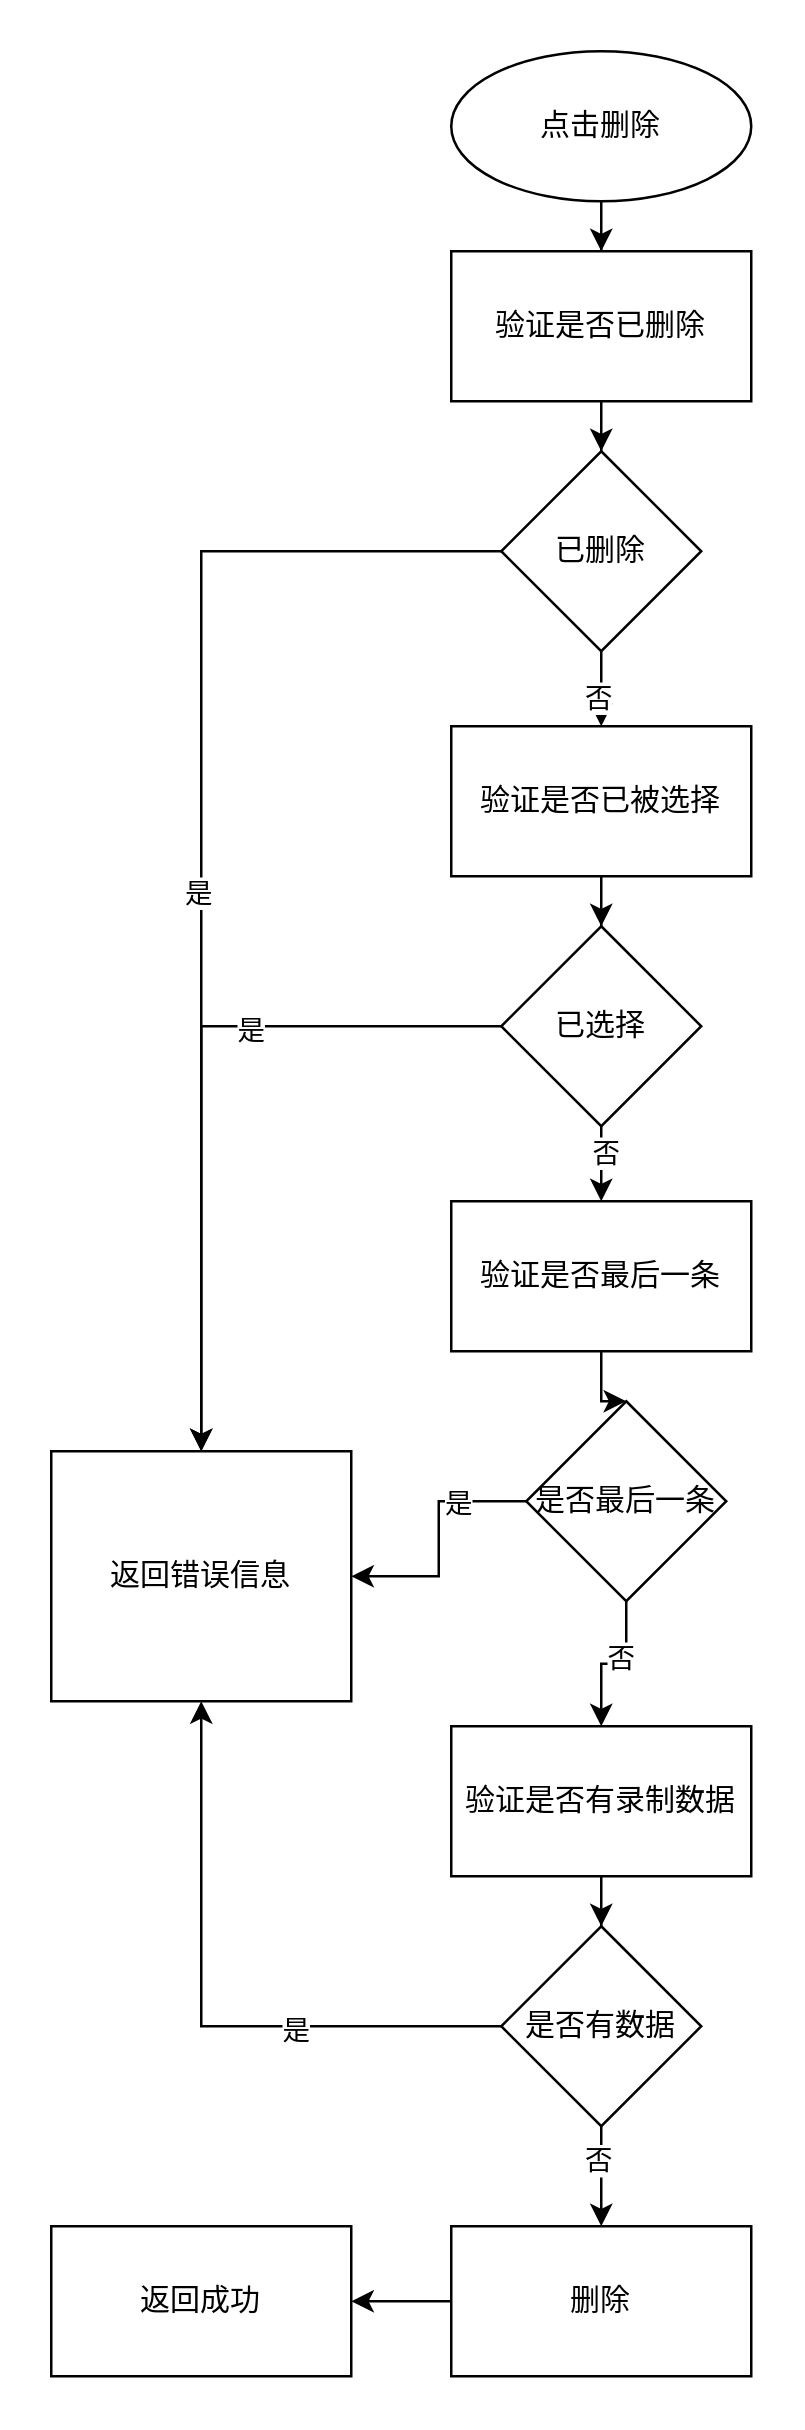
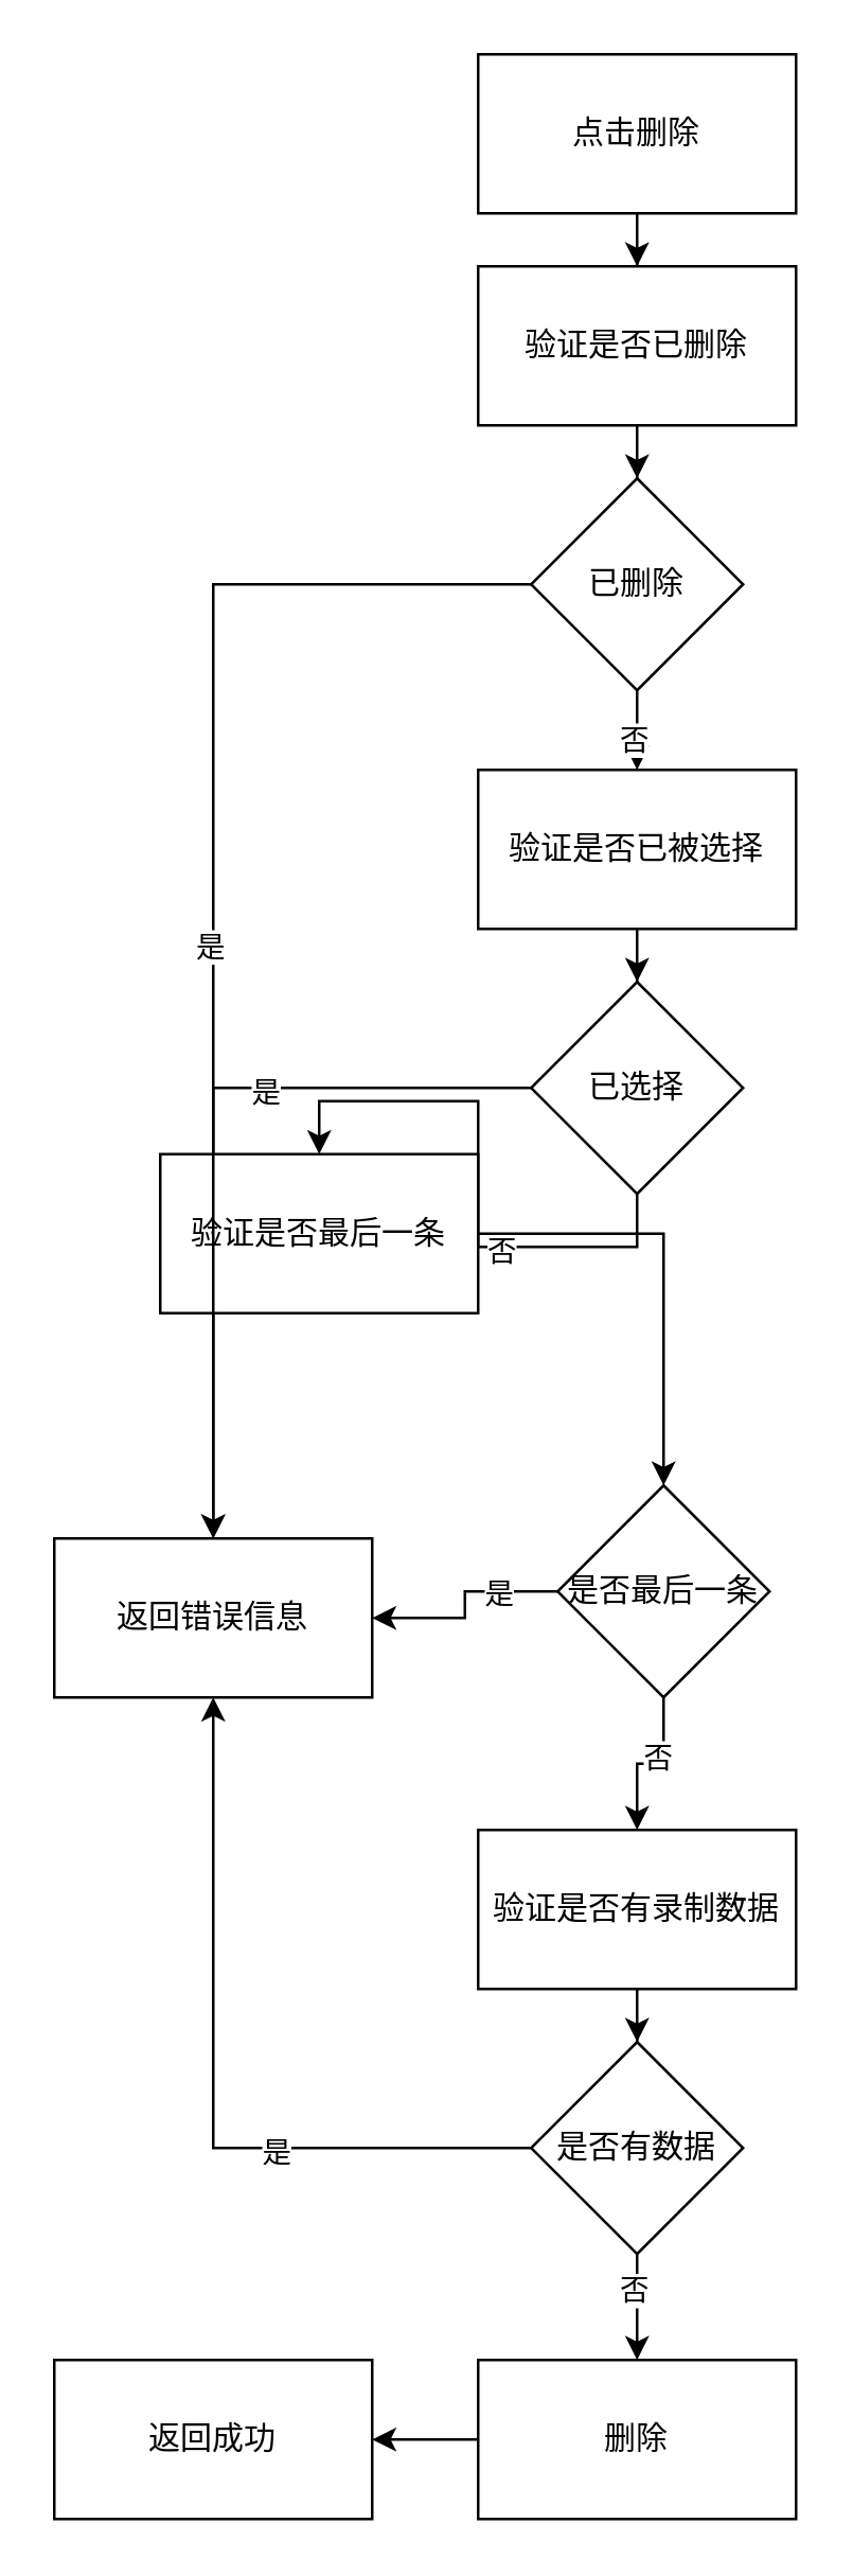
  <mxCell id="0" />
  <mxCell id="1" parent="0" />
  <mxCell id="2" value="" style="edgeStyle=orthogonalEdgeStyle;rounded=0;orthogonalLoop=1;jettySize=auto;html=1;" edge="1" parent="1" source="3" target="5"><mxGeometry relative="1" as="geometry" /></mxCell>
- <mxCell id="3" value="点击删除" style="ellipse;whiteSpace=wrap;html=1;" vertex="1" parent="1"><mxGeometry x="180" y="20" width="120" height="60" as="geometry" /></mxCell>
+ <mxCell id="3" value="点击删除" style="rounded=0;whiteSpace=wrap;html=1;" vertex="1" parent="1"><mxGeometry x="180" y="20" width="120" height="60" as="geometry" /></mxCell>
  <mxCell id="4" value="" style="edgeStyle=orthogonalEdgeStyle;rounded=0;orthogonalLoop=1;jettySize=auto;html=1;" edge="1" parent="1" source="5" target="10"><mxGeometry relative="1" as="geometry" /></mxCell>
  <mxCell id="5" value="验证是否已删除" style="whiteSpace=wrap;html=1;rounded=0;" vertex="1" parent="1"><mxGeometry x="180" y="100" width="120" height="60" as="geometry" /></mxCell>
  <mxCell id="6" value="" style="edgeStyle=orthogonalEdgeStyle;rounded=0;orthogonalLoop=1;jettySize=auto;html=1;" edge="1" parent="1" source="10" target="11"><mxGeometry relative="1" as="geometry" /></mxCell>
  <mxCell id="7" value="是" style="edgeLabel;html=1;align=center;verticalAlign=middle;resizable=0;points=[];" vertex="1" connectable="0" parent="6"><mxGeometry x="0.067" y="-2" relative="1" as="geometry"><mxPoint as="offset" /></mxGeometry></mxCell>
  <mxCell id="8" value="" style="edgeStyle=orthogonalEdgeStyle;rounded=0;orthogonalLoop=1;jettySize=auto;html=1;" edge="1" parent="1" source="10" target="30"><mxGeometry relative="1" as="geometry" /></mxCell>
  <mxCell id="9" value="否" style="edgeLabel;html=1;align=center;verticalAlign=middle;resizable=0;points=[];" vertex="1" connectable="0" parent="8"><mxGeometry x="-0.111" y="2" relative="1" as="geometry"><mxPoint as="offset" /></mxGeometry></mxCell>
  <mxCell id="10" value="已删除" style="rhombus;whiteSpace=wrap;html=1;rounded=0;" vertex="1" parent="1"><mxGeometry x="200" y="180" width="80" height="80" as="geometry" /></mxCell>
- <mxCell id="11" value="返回错误信息" style="whiteSpace=wrap;html=1;rounded=0;" vertex="1" parent="1"><mxGeometry x="20" y="580" width="120" height="100" as="geometry" /></mxCell>
+ <mxCell id="11" value="返回错误信息" style="whiteSpace=wrap;html=1;rounded=0;" vertex="1" parent="1"><mxGeometry x="20" y="580" width="120" height="60" as="geometry" /></mxCell>
  <mxCell id="12" value="" style="edgeStyle=orthogonalEdgeStyle;rounded=0;orthogonalLoop=1;jettySize=auto;html=1;" edge="1" parent="1" source="13" target="18"><mxGeometry relative="1" as="geometry" /></mxCell>
- <mxCell id="13" value="验证是否最后一条" style="whiteSpace=wrap;html=1;rounded=0;" vertex="1" parent="1"><mxGeometry x="180" y="480" width="120" height="60" as="geometry" /></mxCell>
+ <mxCell id="13" value="验证是否最后一条" style="whiteSpace=wrap;html=1;rounded=0;" vertex="1" parent="1"><mxGeometry x="60" y="435" width="120" height="60" as="geometry" /></mxCell>
  <mxCell id="14" style="edgeStyle=orthogonalEdgeStyle;rounded=0;orthogonalLoop=1;jettySize=auto;html=1;entryX=1;entryY=0.5;entryDx=0;entryDy=0;" edge="1" parent="1" source="18" target="11"><mxGeometry relative="1" as="geometry" /></mxCell>
  <mxCell id="15" value="是" style="edgeLabel;html=1;align=center;verticalAlign=middle;resizable=0;points=[];" vertex="1" connectable="0" parent="14"><mxGeometry x="-0.435" relative="1" as="geometry"><mxPoint as="offset" /></mxGeometry></mxCell>
  <mxCell id="16" value="" style="edgeStyle=orthogonalEdgeStyle;rounded=0;orthogonalLoop=1;jettySize=auto;html=1;" edge="1" parent="1" source="18" target="20"><mxGeometry relative="1" as="geometry" /></mxCell>
  <mxCell id="17" value="否" style="edgeLabel;html=1;align=center;verticalAlign=middle;resizable=0;points=[];" vertex="1" connectable="0" parent="16"><mxGeometry x="-0.267" y="-3" relative="1" as="geometry"><mxPoint as="offset" /></mxGeometry></mxCell>
  <mxCell id="18" value="是否最后一条" style="rhombus;whiteSpace=wrap;html=1;rounded=0;" vertex="1" parent="1"><mxGeometry x="210" y="560" width="80" height="80" as="geometry" /></mxCell>
  <mxCell id="19" value="" style="edgeStyle=orthogonalEdgeStyle;rounded=0;orthogonalLoop=1;jettySize=auto;html=1;" edge="1" parent="1" source="20" target="25"><mxGeometry relative="1" as="geometry" /></mxCell>
  <mxCell id="20" value="验证是否有录制数据" style="whiteSpace=wrap;html=1;rounded=0;" vertex="1" parent="1"><mxGeometry x="180" y="690" width="120" height="60" as="geometry" /></mxCell>
  <mxCell id="21" style="edgeStyle=orthogonalEdgeStyle;rounded=0;orthogonalLoop=1;jettySize=auto;html=1;entryX=0.5;entryY=1;entryDx=0;entryDy=0;" edge="1" parent="1" source="25" target="11"><mxGeometry relative="1" as="geometry" /></mxCell>
  <mxCell id="22" value="是" style="edgeLabel;html=1;align=center;verticalAlign=middle;resizable=0;points=[];" vertex="1" connectable="0" parent="21"><mxGeometry x="-0.332" y="1" relative="1" as="geometry"><mxPoint as="offset" /></mxGeometry></mxCell>
  <mxCell id="23" value="" style="edgeStyle=orthogonalEdgeStyle;rounded=0;orthogonalLoop=1;jettySize=auto;html=1;" edge="1" parent="1" source="25" target="27"><mxGeometry relative="1" as="geometry" /></mxCell>
  <mxCell id="24" value="否" style="edgeLabel;html=1;align=center;verticalAlign=middle;resizable=0;points=[];" vertex="1" connectable="0" parent="23"><mxGeometry x="-0.356" y="-2" relative="1" as="geometry"><mxPoint as="offset" /></mxGeometry></mxCell>
  <mxCell id="25" value="是否有数据" style="rhombus;whiteSpace=wrap;html=1;rounded=0;" vertex="1" parent="1"><mxGeometry x="200" y="770" width="80" height="80" as="geometry" /></mxCell>
  <mxCell id="26" value="" style="edgeStyle=orthogonalEdgeStyle;rounded=0;orthogonalLoop=1;jettySize=auto;html=1;" edge="1" parent="1" source="27" target="28"><mxGeometry relative="1" as="geometry" /></mxCell>
  <mxCell id="27" value="删除" style="whiteSpace=wrap;html=1;rounded=0;" vertex="1" parent="1"><mxGeometry x="180" y="890" width="120" height="60" as="geometry" /></mxCell>
  <mxCell id="28" value="返回成功" style="whiteSpace=wrap;html=1;rounded=0;" vertex="1" parent="1"><mxGeometry x="20" y="890" width="120" height="60" as="geometry" /></mxCell>
  <mxCell id="29" value="" style="edgeStyle=orthogonalEdgeStyle;rounded=0;orthogonalLoop=1;jettySize=auto;html=1;" edge="1" parent="1" source="30" target="35"><mxGeometry relative="1" as="geometry" /></mxCell>
  <mxCell id="30" value="验证是否已被选择" style="whiteSpace=wrap;html=1;rounded=0;" vertex="1" parent="1"><mxGeometry x="180" y="290" width="120" height="60" as="geometry" /></mxCell>
  <mxCell id="31" style="edgeStyle=orthogonalEdgeStyle;rounded=0;orthogonalLoop=1;jettySize=auto;html=1;entryX=0.5;entryY=0;entryDx=0;entryDy=0;" edge="1" parent="1" source="35" target="11"><mxGeometry relative="1" as="geometry"><mxPoint x="80" y="580" as="targetPoint" /></mxGeometry></mxCell>
  <mxCell id="32" value="是" style="edgeLabel;html=1;align=center;verticalAlign=middle;resizable=0;points=[];" vertex="1" connectable="0" parent="31"><mxGeometry x="-0.303" y="1" relative="1" as="geometry"><mxPoint as="offset" /></mxGeometry></mxCell>
  <mxCell id="33" style="edgeStyle=orthogonalEdgeStyle;rounded=0;orthogonalLoop=1;jettySize=auto;html=1;exitX=0.5;exitY=1;exitDx=0;exitDy=0;entryX=0.5;entryY=0;entryDx=0;entryDy=0;" edge="1" parent="1" source="35" target="13"><mxGeometry relative="1" as="geometry" /></mxCell>
  <mxCell id="34" value="否" style="edgeLabel;html=1;align=center;verticalAlign=middle;resizable=0;points=[];" vertex="1" connectable="0" parent="33"><mxGeometry x="-0.333" y="1" relative="1" as="geometry"><mxPoint as="offset" /></mxGeometry></mxCell>
  <mxCell id="35" value="已选择" style="rhombus;whiteSpace=wrap;html=1;rounded=0;" vertex="1" parent="1"><mxGeometry x="200" y="370" width="80" height="80" as="geometry" /></mxCell>
